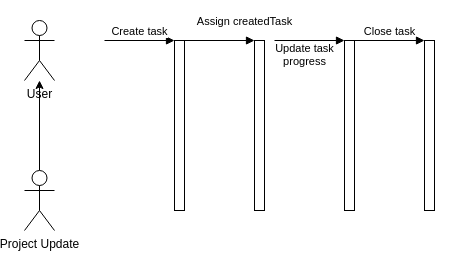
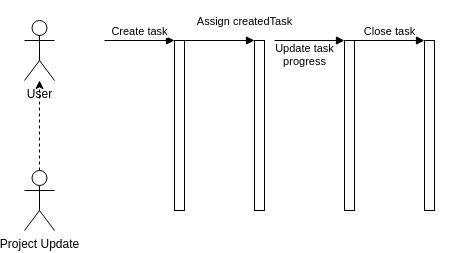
  <mxCell id="0" />
  <mxCell id="1" parent="0" />
  <mxCell id="2" value="User" style="shape=umlActor;verticalLabelPosition=bottom;verticalAlign=top;html=1;outlineConnect=0;" vertex="1" parent="1"><mxGeometry x="20" y="20" width="30" height="60" as="geometry" /></mxCell>
- <mxCell id="3" style="edgeStyle=none;html=1;" edge="1" parent="1" source="4" target="2"><mxGeometry relative="1" as="geometry" /></mxCell>
+ <mxCell id="3" style="edgeStyle=none;html=1;dashed=1;" edge="1" parent="1" source="4" target="2"><mxGeometry relative="1" as="geometry" /></mxCell>
  <mxCell id="4" value="Project Update" style="shape=umlActor;verticalLabelPosition=bottom;verticalAlign=top;html=1;outlineConnect=0;" vertex="1" parent="1"><mxGeometry x="20" y="170" width="30" height="60" as="geometry" /></mxCell>
  <mxCell id="5" value="" style="html=1;points=[];perimeter=orthogonalPerimeter;" vertex="1" parent="1"><mxGeometry x="170" y="40" width="10" height="170" as="geometry" /></mxCell>
  <mxCell id="6" value="Create task" style="html=1;verticalAlign=bottom;endArrow=block;entryX=0;entryY=0;" edge="1" target="5" parent="1"><mxGeometry relative="1" as="geometry"><mxPoint x="100" y="40" as="sourcePoint" /></mxGeometry></mxCell>
  <mxCell id="7" value="" style="html=1;points=[];perimeter=orthogonalPerimeter;" vertex="1" parent="1"><mxGeometry x="250" y="40" width="10" height="170" as="geometry" /></mxCell>
  <mxCell id="8" value="Assign createdTask" style="html=1;verticalAlign=bottom;endArrow=block;entryX=0;entryY=0;" edge="1" parent="1" target="7"><mxGeometry x="0.714" y="10" relative="1" as="geometry"><mxPoint x="180" y="40" as="sourcePoint" /><mxPoint as="offset" /></mxGeometry></mxCell>
  <mxCell id="9" value="" style="html=1;points=[];perimeter=orthogonalPerimeter;" vertex="1" parent="1"><mxGeometry x="340" y="40" width="10" height="170" as="geometry" /></mxCell>
  <mxCell id="10" value="Update task &lt;br&gt;progress" style="html=1;verticalAlign=bottom;endArrow=block;entryX=0;entryY=0;" edge="1" parent="1" target="9"><mxGeometry x="-0.143" y="-30" relative="1" as="geometry"><mxPoint x="270" y="40" as="sourcePoint" /><mxPoint as="offset" /></mxGeometry></mxCell>
  <mxCell id="11" value="" style="html=1;points=[];perimeter=orthogonalPerimeter;" vertex="1" parent="1"><mxGeometry x="420" y="40" width="10" height="170" as="geometry" /></mxCell>
  <mxCell id="12" value="Close task" style="html=1;verticalAlign=bottom;endArrow=block;entryX=0;entryY=0;" edge="1" parent="1" target="11"><mxGeometry relative="1" as="geometry"><mxPoint x="350" y="40" as="sourcePoint" /></mxGeometry></mxCell>
